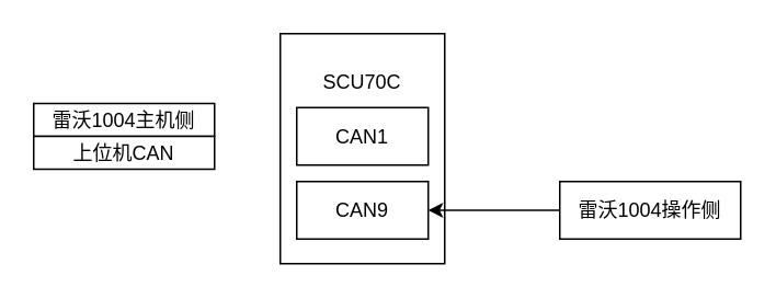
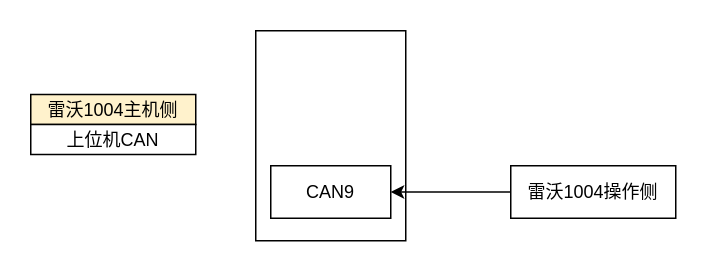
  <mxCell id="0" />
  <mxCell id="1" parent="0" />
- <mxCell id="2" value="雷沃1004主机侧" style="rounded=0;whiteSpace=wrap;html=1;" vertex="1" parent="1"><mxGeometry x="20" y="62.5" width="110" height="20" as="geometry" /></mxCell>
+ <mxCell id="2" value="雷沃1004主机侧" style="rounded=0;whiteSpace=wrap;html=1;fillColor=#fff2cc;" vertex="1" parent="1"><mxGeometry x="20" y="62.5" width="110" height="20" as="geometry" /></mxCell>
  <mxCell id="3" value="上位机CAN" style="rounded=0;whiteSpace=wrap;html=1;" vertex="1" parent="1"><mxGeometry x="20" y="82.5" width="110" height="20" as="geometry" /></mxCell>
  <mxCell id="4" value="" style="rounded=0;whiteSpace=wrap;html=1;" vertex="1" parent="1"><mxGeometry x="170" y="20" width="100" height="140" as="geometry" /></mxCell>
- <mxCell id="5" value="CAN1" style="rounded=0;whiteSpace=wrap;html=1;" vertex="1" parent="1"><mxGeometry x="180" y="65" width="80" height="35" as="geometry" /></mxCell>
  <mxCell id="6" value="CAN9" style="rounded=0;whiteSpace=wrap;html=1;" vertex="1" parent="1"><mxGeometry x="180" y="110" width="80" height="35" as="geometry" /></mxCell>
- <mxCell id="7" value="SCU70C" style="text;html=1;align=center;verticalAlign=middle;whiteSpace=wrap;rounded=0;" vertex="1" parent="1"><mxGeometry x="190" y="35" width="60" height="30" as="geometry" /></mxCell>
  <mxCell id="8" style="edgeStyle=orthogonalEdgeStyle;rounded=0;orthogonalLoop=1;jettySize=auto;html=1;exitX=0;exitY=0.5;exitDx=0;exitDy=0;entryX=1;entryY=0.5;entryDx=0;entryDy=0;" edge="1" parent="1" source="9" target="6"><mxGeometry relative="1" as="geometry" /></mxCell>
  <mxCell id="9" value="雷沃1004操作侧" style="rounded=0;whiteSpace=wrap;html=1;" vertex="1" parent="1"><mxGeometry x="340" y="110" width="110" height="35" as="geometry" /></mxCell>
